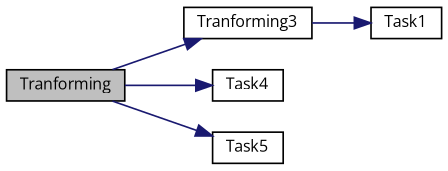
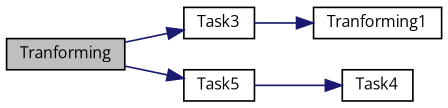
  digraph {
    fontname="Open Sans"
    rankdir=LR
    node [color=black fillcolor=white fontname="Open Sans" fontsize=10 shape=record style=filled]
    edge [color=midnightblue fontname="Open Sans" fontsize=10 labelfontname=Helvetica labelfontsize=10 style=solid]
    n1 [fillcolor=grey75 fontcolor=black height=0.2 label=Tranforming width=0.4]
-   n2 [height=0.2 label=Tranforming3 width=0.4]
+   n2 [height=0.2 label=Task3 width=0.4]
    n3 [height=0.2 label=Task4 width=0.4]
    n4 [height=0.2 label=Task5 width=0.4]
-   n5 [height=0.2 label=Task1 width=0.4]
+   n5 [height=0.2 label=Tranforming1 width=0.4]
    n1 -> n2
-   n1 -> n3
+   n4 -> n3
    n1 -> n4
    n2 -> n5
  }
